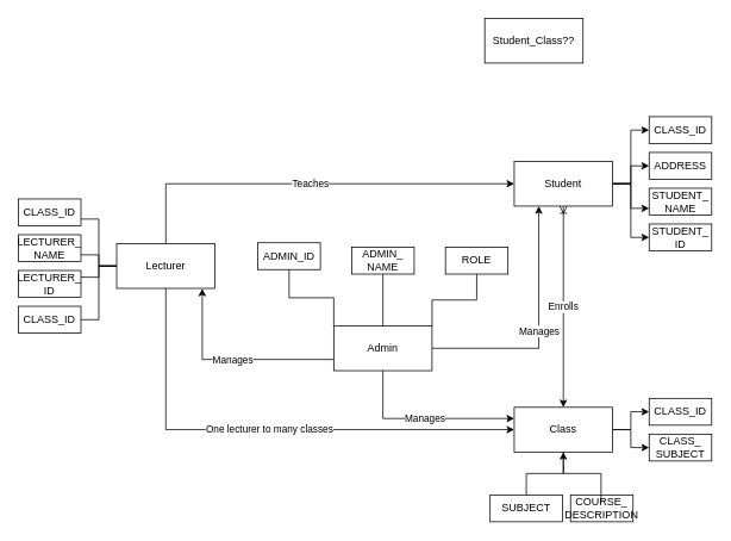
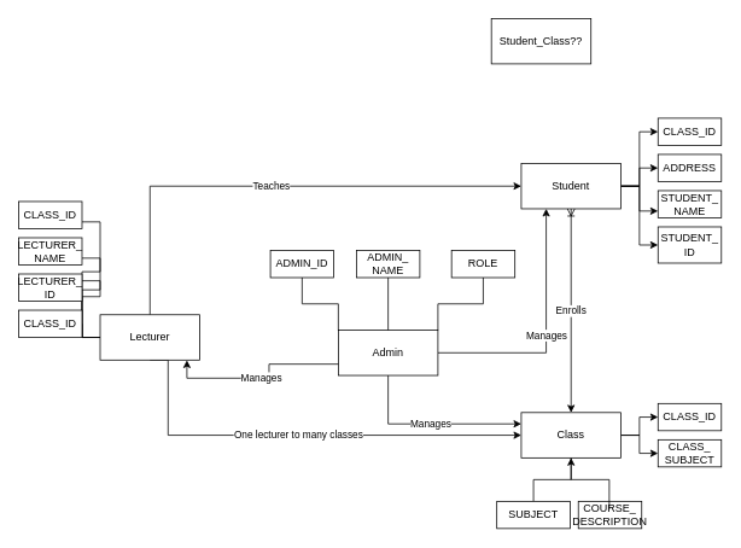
  <mxCell id="0" />
  <mxCell id="1" parent="0" />
  <mxCell id="2" style="edgeStyle=orthogonalEdgeStyle;rounded=0;orthogonalLoop=1;jettySize=auto;html=1;exitX=0;exitY=0.5;exitDx=0;exitDy=0;entryX=1;entryY=0.75;entryDx=0;entryDy=0;endArrow=none;endFill=0;" parent="1" source="8" target="25" edge="1"><mxGeometry relative="1" as="geometry" /></mxCell>
  <mxCell id="3" style="edgeStyle=orthogonalEdgeStyle;rounded=0;orthogonalLoop=1;jettySize=auto;html=1;exitX=0;exitY=0.5;exitDx=0;exitDy=0;entryX=1;entryY=0.75;entryDx=0;entryDy=0;endArrow=none;endFill=0;" parent="1" source="8" target="24" edge="1"><mxGeometry relative="1" as="geometry" /></mxCell>
  <mxCell id="4" style="edgeStyle=orthogonalEdgeStyle;rounded=0;orthogonalLoop=1;jettySize=auto;html=1;exitX=0;exitY=0.5;exitDx=0;exitDy=0;entryX=1;entryY=0.25;entryDx=0;entryDy=0;endArrow=none;endFill=0;" parent="1" source="8" target="23" edge="1"><mxGeometry relative="1" as="geometry" /></mxCell>
  <mxCell id="5" style="edgeStyle=orthogonalEdgeStyle;rounded=0;orthogonalLoop=1;jettySize=auto;html=1;exitX=0;exitY=0.5;exitDx=0;exitDy=0;entryX=1;entryY=0.5;entryDx=0;entryDy=0;endArrow=none;endFill=0;" parent="1" source="8" target="22" edge="1"><mxGeometry relative="1" as="geometry" /></mxCell>
  <mxCell id="6" value="Teaches" style="edgeStyle=orthogonalEdgeStyle;rounded=0;orthogonalLoop=1;jettySize=auto;html=1;exitX=0.5;exitY=0;exitDx=0;exitDy=0;entryX=0;entryY=0.5;entryDx=0;entryDy=0;" parent="1" source="8" target="17" edge="1"><mxGeometry relative="1" as="geometry" /></mxCell>
  <mxCell id="7" value="One lecturer to many classes" style="edgeStyle=orthogonalEdgeStyle;rounded=0;orthogonalLoop=1;jettySize=auto;html=1;exitX=0.5;exitY=1;exitDx=0;exitDy=0;entryX=0;entryY=0.5;entryDx=0;entryDy=0;startArrow=none;startFill=0;" parent="1" source="8" target="11" edge="1"><mxGeometry relative="1" as="geometry"><Array as="points"><mxPoint x="185" y="480" /></Array></mxGeometry></mxCell>
- <mxCell id="8" value="Lecturer" style="html=1;whiteSpace=wrap;" parent="1" vertex="1"><mxGeometry x="130" y="272" width="110" height="50" as="geometry" /></mxCell>
+ <mxCell id="8" value="Lecturer" style="html=1;whiteSpace=wrap;" parent="1" vertex="1"><mxGeometry x="110" y="347" width="110" height="50" as="geometry" /></mxCell>
  <mxCell id="9" style="edgeStyle=orthogonalEdgeStyle;rounded=0;orthogonalLoop=1;jettySize=auto;html=1;exitX=1;exitY=0.5;exitDx=0;exitDy=0;entryX=0;entryY=0.5;entryDx=0;entryDy=0;" parent="1" source="11" target="21" edge="1"><mxGeometry relative="1" as="geometry" /></mxCell>
  <mxCell id="10" style="edgeStyle=orthogonalEdgeStyle;rounded=0;orthogonalLoop=1;jettySize=auto;html=1;exitX=1;exitY=0.5;exitDx=0;exitDy=0;entryX=0;entryY=0.5;entryDx=0;entryDy=0;" parent="1" source="11" target="29" edge="1"><mxGeometry relative="1" as="geometry" /></mxCell>
  <mxCell id="11" value="Class" style="html=1;whiteSpace=wrap;" parent="1" vertex="1"><mxGeometry x="575" y="455" width="110" height="50" as="geometry" /></mxCell>
  <mxCell id="12" style="edgeStyle=orthogonalEdgeStyle;rounded=0;orthogonalLoop=1;jettySize=auto;html=1;exitX=1;exitY=0.5;exitDx=0;exitDy=0;entryX=0;entryY=0.75;entryDx=0;entryDy=0;" parent="1" source="17" target="27" edge="1"><mxGeometry relative="1" as="geometry" /></mxCell>
  <mxCell id="13" style="edgeStyle=orthogonalEdgeStyle;rounded=0;orthogonalLoop=1;jettySize=auto;html=1;exitX=1;exitY=0.5;exitDx=0;exitDy=0;entryX=0;entryY=0.5;entryDx=0;entryDy=0;" parent="1" source="17" target="26" edge="1"><mxGeometry relative="1" as="geometry" /></mxCell>
  <mxCell id="14" style="edgeStyle=orthogonalEdgeStyle;rounded=0;orthogonalLoop=1;jettySize=auto;html=1;exitX=1;exitY=0.5;exitDx=0;exitDy=0;entryX=0;entryY=0.5;entryDx=0;entryDy=0;" parent="1" source="17" target="20" edge="1"><mxGeometry relative="1" as="geometry" /></mxCell>
  <mxCell id="15" style="edgeStyle=orthogonalEdgeStyle;rounded=0;orthogonalLoop=1;jettySize=auto;html=1;exitX=1;exitY=0.5;exitDx=0;exitDy=0;entryX=0;entryY=0.5;entryDx=0;entryDy=0;" parent="1" source="17" target="28" edge="1"><mxGeometry relative="1" as="geometry" /></mxCell>
  <mxCell id="16" value="Enrolls" style="edgeStyle=orthogonalEdgeStyle;rounded=0;orthogonalLoop=1;jettySize=auto;html=1;exitX=0.5;exitY=1;exitDx=0;exitDy=0;entryX=0.5;entryY=0;entryDx=0;entryDy=0;startArrow=ERoneToMany;startFill=0;" parent="1" source="17" target="11" edge="1"><mxGeometry relative="1" as="geometry" /></mxCell>
  <mxCell id="17" value="Student" style="html=1;whiteSpace=wrap;" parent="1" vertex="1"><mxGeometry x="575" y="180" width="110" height="50" as="geometry" /></mxCell>
  <mxCell id="18" style="edgeStyle=orthogonalEdgeStyle;rounded=0;orthogonalLoop=1;jettySize=auto;html=1;exitX=0.5;exitY=0;exitDx=0;exitDy=0;" parent="1" source="19" target="11" edge="1"><mxGeometry relative="1" as="geometry" /></mxCell>
  <mxCell id="19" value="SUBJECT" style="html=1;whiteSpace=wrap;" parent="1" vertex="1"><mxGeometry x="548" y="553" width="81" height="30" as="geometry" /></mxCell>
  <mxCell id="20" value="CLASS_ID" style="html=1;whiteSpace=wrap;" parent="1" vertex="1"><mxGeometry x="726" y="130" width="70" height="30" as="geometry" /></mxCell>
  <mxCell id="21" value="CLASS_ID" style="html=1;whiteSpace=wrap;" parent="1" vertex="1"><mxGeometry x="726" y="445" width="70" height="30" as="geometry" /></mxCell>
  <mxCell id="22" value="CLASS_ID" style="html=1;whiteSpace=wrap;" parent="1" vertex="1"><mxGeometry x="20" y="342" width="70" height="30" as="geometry" /></mxCell>
  <mxCell id="23" value="LECTURER_&lt;div&gt;ID&lt;/div&gt;" style="html=1;whiteSpace=wrap;" parent="1" vertex="1"><mxGeometry x="20" y="302" width="70" height="30" as="geometry" /></mxCell>
  <mxCell id="24" value="LECTURER_&lt;div&gt;NAME&lt;/div&gt;" style="html=1;whiteSpace=wrap;" parent="1" vertex="1"><mxGeometry x="20" y="262" width="70" height="30" as="geometry" /></mxCell>
  <mxCell id="25" value="CLASS_ID" style="html=1;whiteSpace=wrap;" parent="1" vertex="1"><mxGeometry x="20" y="222" width="70" height="30" as="geometry" /></mxCell>
  <mxCell id="26" value="ADDRESS" style="html=1;whiteSpace=wrap;" parent="1" vertex="1"><mxGeometry x="726" y="170" width="70" height="30" as="geometry" /></mxCell>
  <mxCell id="27" value="STUDENT_&lt;div&gt;NAME&lt;/div&gt;" style="html=1;whiteSpace=wrap;" parent="1" vertex="1"><mxGeometry x="726" y="210" width="70" height="30" as="geometry" /></mxCell>
- <mxCell id="28" value="STUDENT_&lt;div&gt;ID&lt;/div&gt;" style="html=1;whiteSpace=wrap;" parent="1" vertex="1"><mxGeometry x="726" y="250" width="70" height="30" as="geometry" /></mxCell>
+ <mxCell id="28" value="STUDENT_&lt;div&gt;ID&lt;/div&gt;" style="html=1;whiteSpace=wrap;" parent="1" vertex="1"><mxGeometry x="726" y="250" width="70" height="40" as="geometry" /></mxCell>
  <mxCell id="29" value="CLASS_&lt;div&gt;SUBJECT&lt;/div&gt;" style="html=1;whiteSpace=wrap;" parent="1" vertex="1"><mxGeometry x="726" y="485" width="70" height="30" as="geometry" /></mxCell>
  <mxCell id="30" value="COURSE_&lt;div&gt;DESCRIPTION&lt;/div&gt;" style="html=1;whiteSpace=wrap;" parent="1" vertex="1"><mxGeometry x="638" y="553" width="70" height="30" as="geometry" /></mxCell>
  <mxCell id="31" style="edgeStyle=orthogonalEdgeStyle;rounded=0;orthogonalLoop=1;jettySize=auto;html=1;exitX=0.5;exitY=1;exitDx=0;exitDy=0;entryX=0.488;entryY=0.297;entryDx=0;entryDy=0;entryPerimeter=0;endArrow=none;endFill=0;" parent="1" source="11" target="30" edge="1"><mxGeometry relative="1" as="geometry"><mxPoint x="630" y="545" as="sourcePoint" /></mxGeometry></mxCell>
  <mxCell id="32" value="Student_Class??" style="html=1;whiteSpace=wrap;" vertex="1" parent="1"><mxGeometry x="542" y="20" width="110" height="50" as="geometry" /></mxCell>
  <mxCell id="33" value="Manages" style="edgeStyle=orthogonalEdgeStyle;rounded=0;orthogonalLoop=1;jettySize=auto;html=1;exitX=1;exitY=0.5;exitDx=0;exitDy=0;entryX=0.25;entryY=1;entryDx=0;entryDy=0;" edge="1" parent="1" source="35" target="17"><mxGeometry relative="1" as="geometry" /></mxCell>
  <mxCell id="34" value="Manages" style="edgeStyle=orthogonalEdgeStyle;rounded=0;orthogonalLoop=1;jettySize=auto;html=1;exitX=0.5;exitY=1;exitDx=0;exitDy=0;entryX=0;entryY=0.25;entryDx=0;entryDy=0;" edge="1" parent="1" source="35" target="11"><mxGeometry relative="1" as="geometry" /></mxCell>
  <mxCell id="35" value="Admin" style="html=1;whiteSpace=wrap;" vertex="1" parent="1"><mxGeometry x="373" y="364" width="110" height="50" as="geometry" /></mxCell>
  <mxCell id="36" style="edgeStyle=orthogonalEdgeStyle;rounded=0;orthogonalLoop=1;jettySize=auto;html=1;exitX=0.5;exitY=1;exitDx=0;exitDy=0;entryX=0;entryY=0;entryDx=0;entryDy=0;endArrow=none;endFill=0;" edge="1" parent="1" source="37" target="35"><mxGeometry relative="1" as="geometry" /></mxCell>
- <mxCell id="37" value="ADMIN_ID" style="html=1;whiteSpace=wrap;" vertex="1" parent="1"><mxGeometry x="288" y="271" width="70" height="30" as="geometry" /></mxCell>
+ <mxCell id="37" value="ADMIN_ID" style="html=1;whiteSpace=wrap;" vertex="1" parent="1"><mxGeometry x="298" y="276" width="70" height="30" as="geometry" /></mxCell>
  <mxCell id="38" style="edgeStyle=orthogonalEdgeStyle;rounded=0;orthogonalLoop=1;jettySize=auto;html=1;exitX=0.5;exitY=1;exitDx=0;exitDy=0;entryX=0.5;entryY=0;entryDx=0;entryDy=0;endArrow=none;endFill=0;" edge="1" parent="1" source="39" target="35"><mxGeometry relative="1" as="geometry" /></mxCell>
  <mxCell id="39" value="ADMIN_&lt;div&gt;NAME&lt;/div&gt;" style="html=1;whiteSpace=wrap;" vertex="1" parent="1"><mxGeometry x="393" y="276" width="70" height="30" as="geometry" /></mxCell>
  <mxCell id="40" style="edgeStyle=orthogonalEdgeStyle;rounded=0;orthogonalLoop=1;jettySize=auto;html=1;exitX=0.5;exitY=1;exitDx=0;exitDy=0;entryX=1;entryY=0;entryDx=0;entryDy=0;endArrow=none;endFill=0;" edge="1" parent="1" source="41" target="35"><mxGeometry relative="1" as="geometry" /></mxCell>
  <mxCell id="41" value="ROLE" style="html=1;whiteSpace=wrap;" vertex="1" parent="1"><mxGeometry x="498" y="276" width="70" height="30" as="geometry" /></mxCell>
  <mxCell id="42" value="Manages" style="edgeStyle=orthogonalEdgeStyle;rounded=0;orthogonalLoop=1;jettySize=auto;html=1;exitX=0;exitY=0.75;exitDx=0;exitDy=0;entryX=0.871;entryY=1.005;entryDx=0;entryDy=0;entryPerimeter=0;" edge="1" parent="1" source="35" target="8"><mxGeometry relative="1" as="geometry" /></mxCell>
